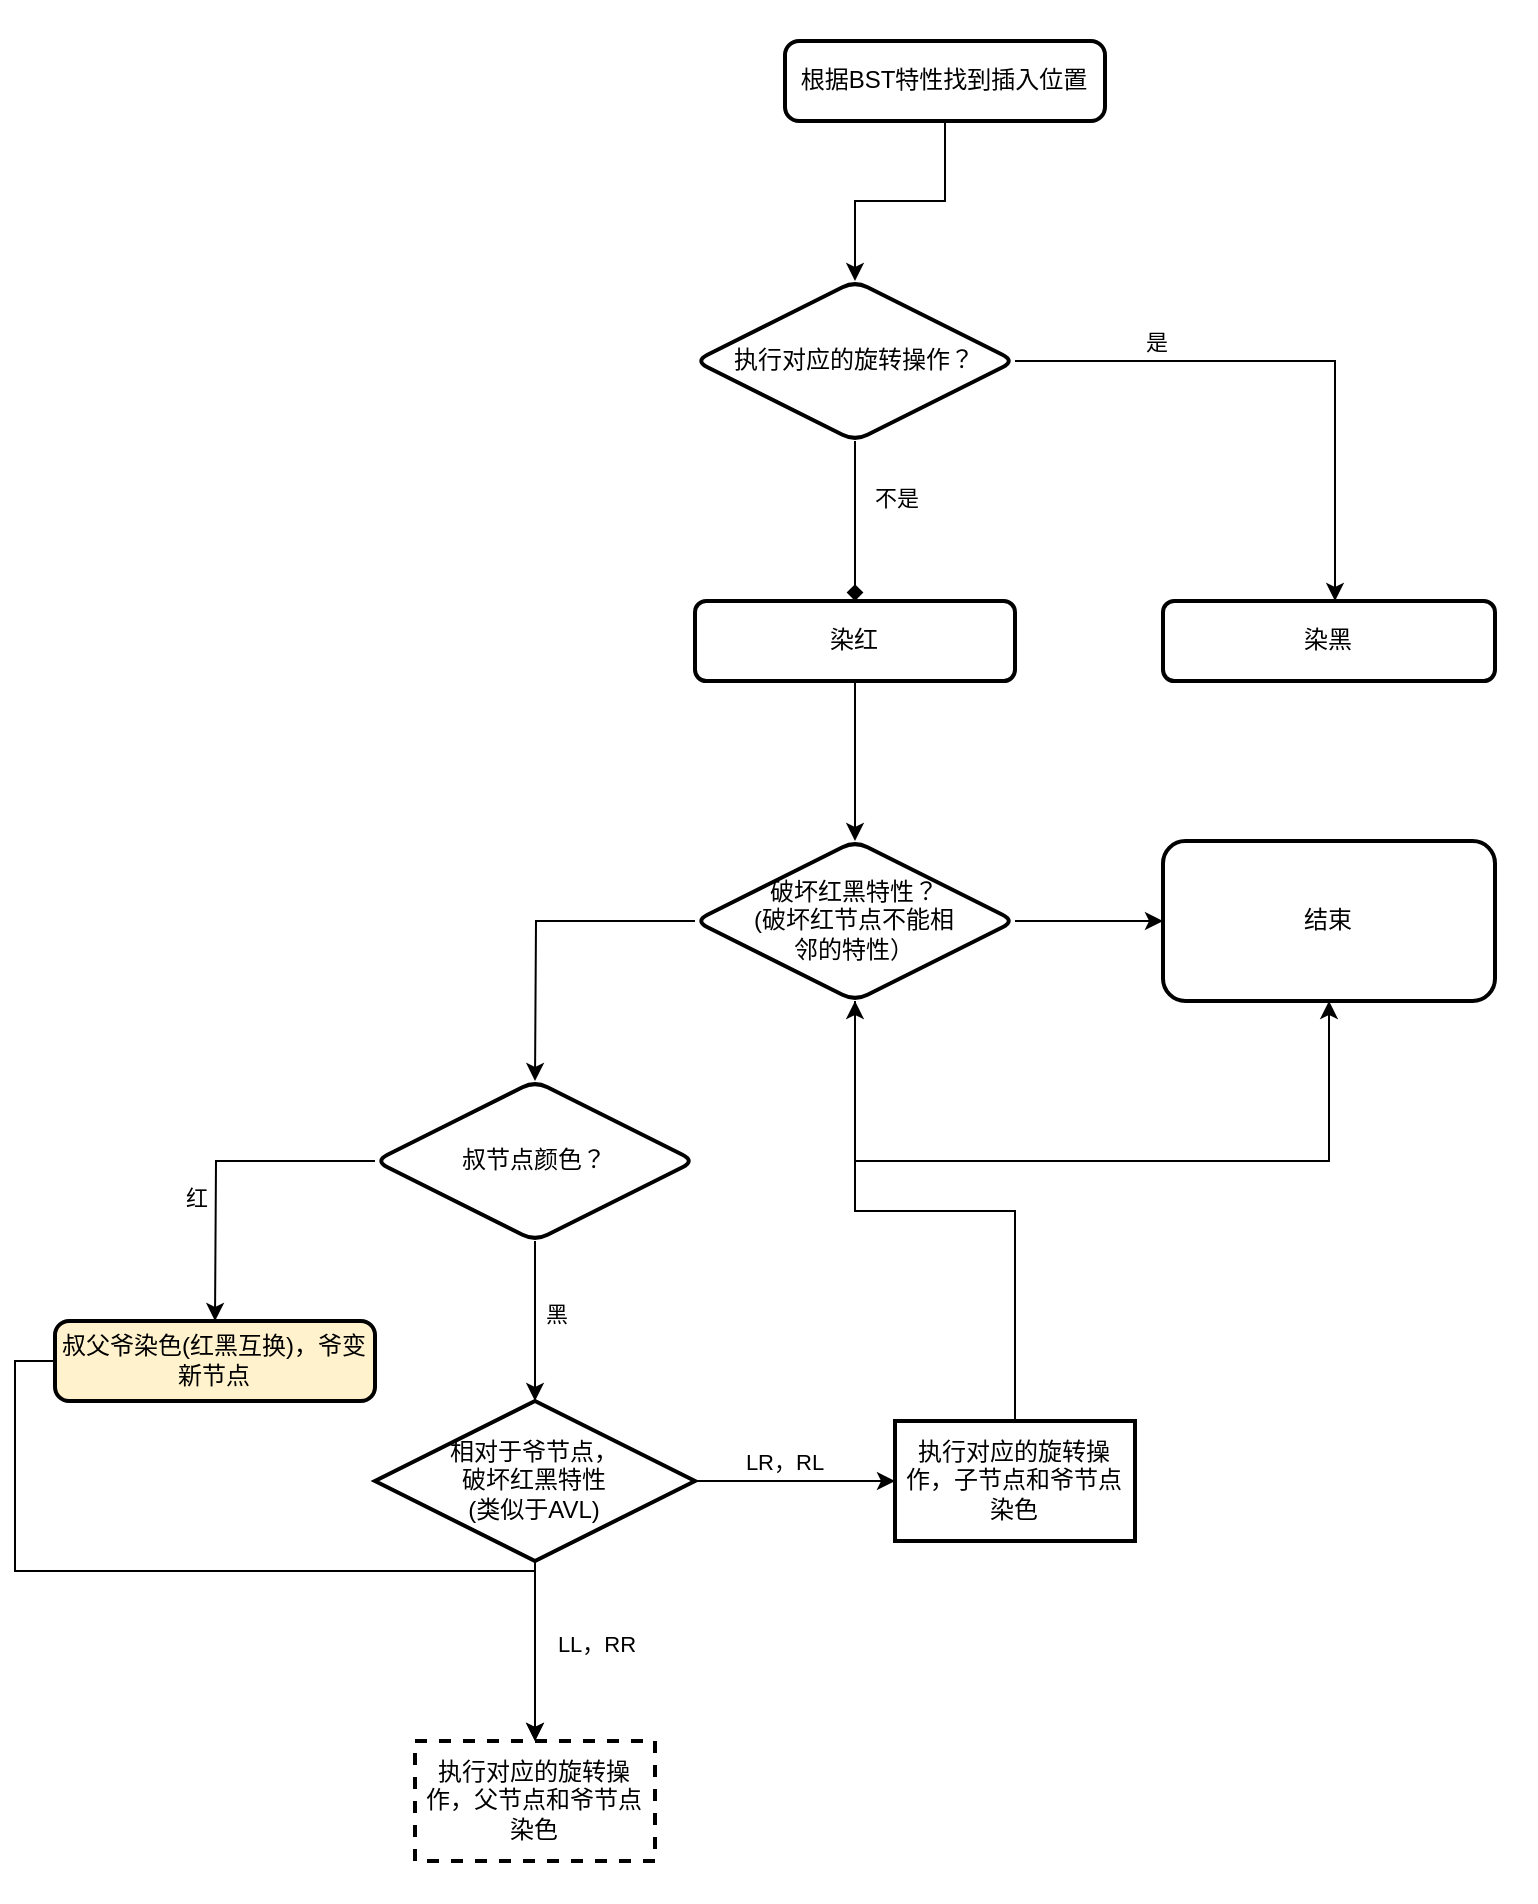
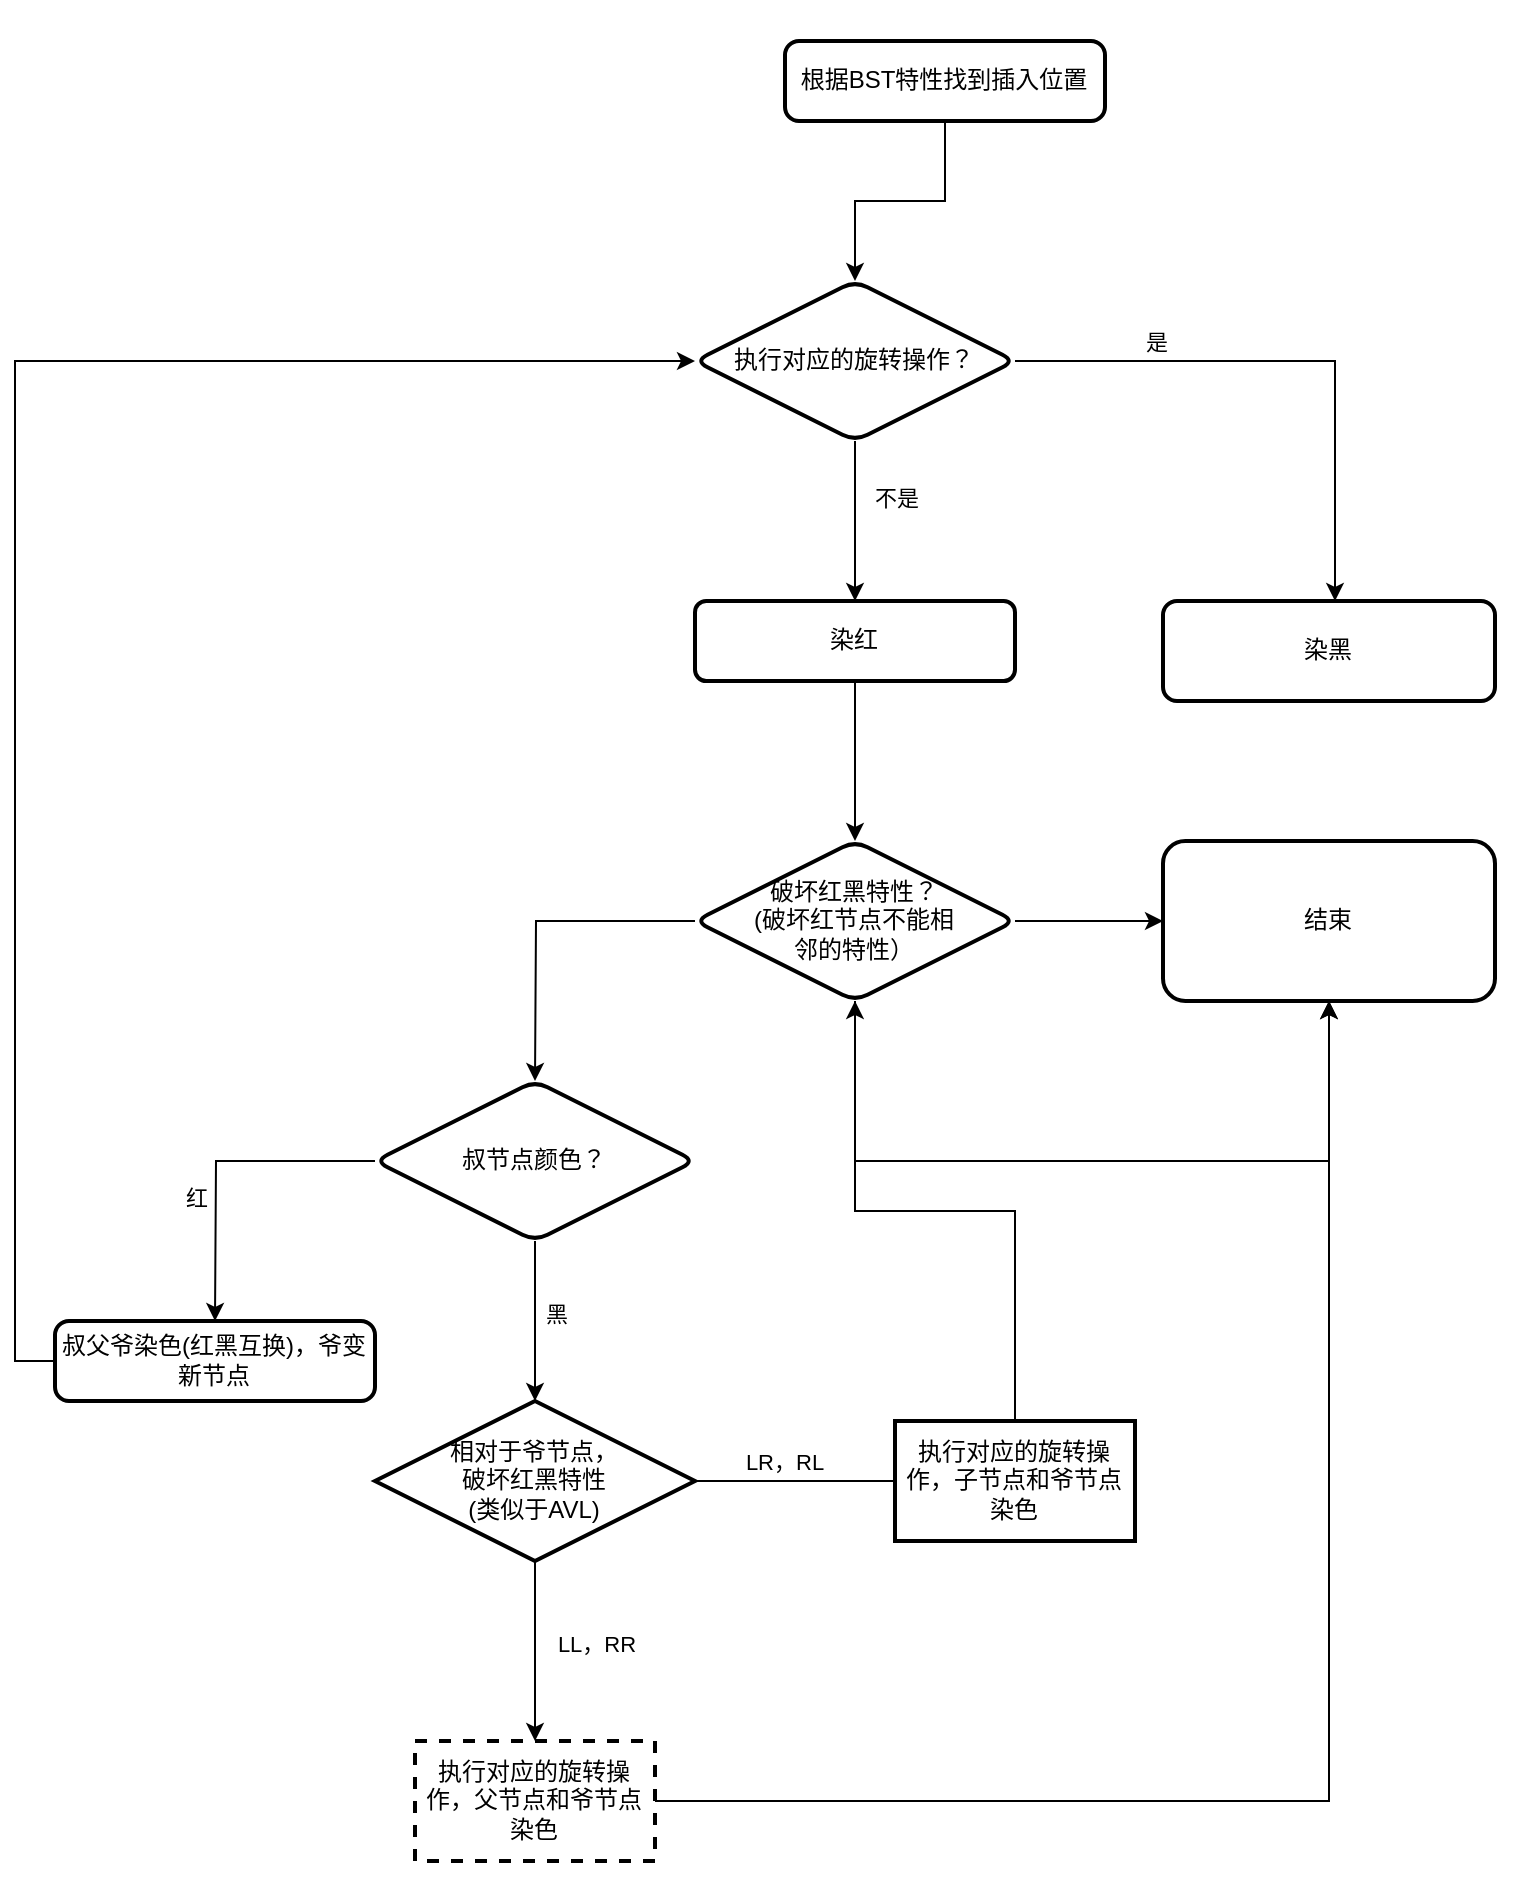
  <mxCell id="0" />
  <mxCell id="1" parent="0" />
  <mxCell id="2" value="" style="edgeStyle=orthogonalEdgeStyle;rounded=0;orthogonalLoop=1;jettySize=auto;html=1;" edge="1" parent="1" source="3" target="8"><mxGeometry relative="1" as="geometry" /></mxCell>
  <mxCell id="3" value="根据BST特性找到插入位置" style="rounded=1;whiteSpace=wrap;html=1;absoluteArcSize=1;arcSize=14;strokeWidth=2;" vertex="1" parent="1"><mxGeometry x="385" y="20" width="160" height="40" as="geometry" /></mxCell>
  <mxCell id="4" value="" style="edgeStyle=orthogonalEdgeStyle;rounded=0;orthogonalLoop=1;jettySize=auto;html=1;" edge="1" parent="1" source="8" target="9"><mxGeometry relative="1" as="geometry"><mxPoint x="580" y="300" as="targetPoint" /><Array as="points"><mxPoint x="660" y="180" /></Array></mxGeometry></mxCell>
  <mxCell id="5" value="是" style="edgeLabel;html=1;align=center;verticalAlign=middle;resizable=0;points=[];" vertex="1" connectable="0" parent="4"><mxGeometry x="-0.499" y="-2" relative="1" as="geometry"><mxPoint y="-12" as="offset" /></mxGeometry></mxCell>
- <mxCell id="6" value="" style="edgeStyle=orthogonalEdgeStyle;rounded=0;orthogonalLoop=1;jettySize=auto;html=1;endArrow=diamond;" edge="1" parent="1" source="8" target="11"><mxGeometry relative="1" as="geometry" /></mxCell>
+ <mxCell id="6" value="" style="edgeStyle=orthogonalEdgeStyle;rounded=0;orthogonalLoop=1;jettySize=auto;html=1;" edge="1" parent="1" source="8" target="11"><mxGeometry relative="1" as="geometry" /></mxCell>
  <mxCell id="7" value="不是" style="edgeLabel;html=1;align=center;verticalAlign=middle;resizable=0;points=[];" vertex="1" connectable="0" parent="6"><mxGeometry x="-0.302" y="1" relative="1" as="geometry"><mxPoint x="19" as="offset" /></mxGeometry></mxCell>
  <mxCell id="8" value="执行对应的旋转操作？" style="rhombus;whiteSpace=wrap;html=1;rounded=1;arcSize=14;strokeWidth=2;" vertex="1" parent="1"><mxGeometry x="340" y="140" width="160" height="80" as="geometry" /></mxCell>
- <mxCell id="9" value="染黑" style="whiteSpace=wrap;html=1;rounded=1;arcSize=14;strokeWidth=2;" vertex="1" parent="1"><mxGeometry x="574" y="300" width="166" height="40" as="geometry" /></mxCell>
+ <mxCell id="9" value="染黑" style="whiteSpace=wrap;html=1;rounded=1;arcSize=14;strokeWidth=2;" vertex="1" parent="1"><mxGeometry x="574" y="300" width="166" height="50" as="geometry" /></mxCell>
  <mxCell id="10" value="" style="edgeStyle=orthogonalEdgeStyle;rounded=0;orthogonalLoop=1;jettySize=auto;html=1;" edge="1" parent="1" source="11" target="15"><mxGeometry relative="1" as="geometry" /></mxCell>
  <mxCell id="11" value="染红" style="whiteSpace=wrap;html=1;rounded=1;arcSize=14;strokeWidth=2;" vertex="1" parent="1"><mxGeometry x="340" y="300" width="160" height="40" as="geometry" /></mxCell>
  <mxCell id="12" value="" style="edgeStyle=orthogonalEdgeStyle;rounded=0;orthogonalLoop=1;jettySize=auto;html=1;" edge="1" parent="1" source="15" target="16"><mxGeometry relative="1" as="geometry" /></mxCell>
  <mxCell id="13" style="edgeStyle=orthogonalEdgeStyle;rounded=0;orthogonalLoop=1;jettySize=auto;html=1;exitX=0.5;exitY=1;exitDx=0;exitDy=0;entryX=0.5;entryY=1;entryDx=0;entryDy=0;" edge="1" parent="1" source="15" target="16"><mxGeometry relative="1" as="geometry"><Array as="points"><mxPoint x="420" y="580" /><mxPoint x="657" y="580" /></Array></mxGeometry></mxCell>
  <mxCell id="14" style="edgeStyle=orthogonalEdgeStyle;rounded=0;orthogonalLoop=1;jettySize=auto;html=1;exitX=0;exitY=0.5;exitDx=0;exitDy=0;" edge="1" parent="1" source="15"><mxGeometry relative="1" as="geometry"><mxPoint x="260" y="540" as="targetPoint" /></mxGeometry></mxCell>
  <mxCell id="15" value="破坏红黑特性？&lt;br&gt;(破坏红节点不能相&lt;br&gt;邻的特性）" style="rhombus;whiteSpace=wrap;html=1;rounded=1;arcSize=14;strokeWidth=2;" vertex="1" parent="1"><mxGeometry x="340" y="420" width="160" height="80" as="geometry" /></mxCell>
  <mxCell id="16" value="结束" style="whiteSpace=wrap;html=1;rounded=1;arcSize=14;strokeWidth=2;" vertex="1" parent="1"><mxGeometry x="574" y="420" width="166" height="80" as="geometry" /></mxCell>
  <mxCell id="17" style="edgeStyle=orthogonalEdgeStyle;rounded=0;orthogonalLoop=1;jettySize=auto;html=1;exitX=0;exitY=0.5;exitDx=0;exitDy=0;" edge="1" parent="1" source="21"><mxGeometry relative="1" as="geometry"><mxPoint x="100" y="660" as="targetPoint" /></mxGeometry></mxCell>
  <mxCell id="18" value="红" style="edgeLabel;html=1;align=center;verticalAlign=middle;resizable=0;points=[];" vertex="1" connectable="0" parent="17"><mxGeometry x="0.232" y="-3" relative="1" as="geometry"><mxPoint x="-7" as="offset" /></mxGeometry></mxCell>
  <mxCell id="19" value="" style="edgeStyle=orthogonalEdgeStyle;rounded=0;orthogonalLoop=1;jettySize=auto;html=1;" edge="1" parent="1" source="21" target="28"><mxGeometry relative="1" as="geometry"><mxPoint x="260" y="710" as="targetPoint" /></mxGeometry></mxCell>
  <mxCell id="20" value="黑" style="edgeLabel;html=1;align=center;verticalAlign=middle;resizable=0;points=[];" vertex="1" connectable="0" parent="19"><mxGeometry x="-0.2" y="2" relative="1" as="geometry"><mxPoint x="8" y="4" as="offset" /></mxGeometry></mxCell>
  <mxCell id="21" value="叔节点颜色？" style="rhombus;whiteSpace=wrap;html=1;rounded=1;arcSize=14;strokeWidth=2;" vertex="1" parent="1"><mxGeometry x="180" y="540" width="160" height="80" as="geometry" /></mxCell>
- <mxCell id="22" style="edgeStyle=orthogonalEdgeStyle;rounded=0;orthogonalLoop=1;jettySize=auto;html=1;exitX=0;exitY=0.5;exitDx=0;exitDy=0;" edge="1" parent="1" source="23" target="32"><mxGeometry relative="1" as="geometry"><mxPoint x="0" y="560" as="targetPoint" /></mxGeometry></mxCell>
- <mxCell id="23" value="叔父爷染色(红黑互换)，爷变新节点" style="rounded=1;whiteSpace=wrap;html=1;absoluteArcSize=1;arcSize=14;strokeWidth=2;fillColor=#fff2cc;" vertex="1" parent="1"><mxGeometry y="660" width="160" height="40" as="geometry" x="20" /></mxCell>
- <mxCell id="24" value="" style="edgeStyle=orthogonalEdgeStyle;rounded=0;orthogonalLoop=1;jettySize=auto;html=1;" edge="1" parent="1" source="28" target="30"><mxGeometry relative="1" as="geometry" /></mxCell>
+ <mxCell id="22" style="edgeStyle=orthogonalEdgeStyle;rounded=0;orthogonalLoop=1;jettySize=auto;html=1;exitX=0;exitY=0.5;exitDx=0;exitDy=0;entryX=0;entryY=0.5;entryDx=0;entryDy=0;" edge="1" parent="1" source="23" target="8"><mxGeometry relative="1" as="geometry"><mxPoint x="0" y="560" as="targetPoint" /></mxGeometry></mxCell>
+ <mxCell id="23" value="叔父爷染色(红黑互换)，爷变新节点" style="rounded=1;whiteSpace=wrap;html=1;absoluteArcSize=1;arcSize=14;strokeWidth=2;" vertex="1" parent="1"><mxGeometry y="660" width="160" height="40" as="geometry" x="20" /></mxCell>
+ <mxCell id="24" value="" style="edgeStyle=orthogonalEdgeStyle;rounded=0;orthogonalLoop=1;jettySize=auto;html=1;endArrow=none;" edge="1" parent="1" source="28" target="30"><mxGeometry relative="1" as="geometry" /></mxCell>
  <mxCell id="25" value="LR，RL" style="edgeLabel;html=1;align=center;verticalAlign=middle;resizable=0;points=[];" vertex="1" connectable="0" parent="24"><mxGeometry x="-0.118" relative="1" as="geometry"><mxPoint y="-10" as="offset" /></mxGeometry></mxCell>
  <mxCell id="26" value="" style="edgeStyle=orthogonalEdgeStyle;rounded=0;orthogonalLoop=1;jettySize=auto;html=1;" edge="1" parent="1" source="28" target="32"><mxGeometry relative="1" as="geometry" /></mxCell>
  <mxCell id="27" value="LL，RR" style="edgeLabel;html=1;align=center;verticalAlign=middle;resizable=0;points=[];" vertex="1" connectable="0" parent="26"><mxGeometry x="-0.342" y="-2" relative="1" as="geometry"><mxPoint x="32" y="11" as="offset" /></mxGeometry></mxCell>
  <mxCell id="28" value="&lt;span style=&quot;&quot;&gt;相对于爷节点，&lt;br&gt;破坏红黑特性&lt;br&gt;(类似于AVL)&lt;/span&gt;" style="strokeWidth=2;html=1;shape=mxgraph.flowchart.decision;whiteSpace=wrap;" vertex="1" parent="1"><mxGeometry x="180" y="700" width="160" height="80" as="geometry" /></mxCell>
  <mxCell id="29" style="edgeStyle=orthogonalEdgeStyle;rounded=0;orthogonalLoop=1;jettySize=auto;html=1;" edge="1" parent="1" source="30" target="15"><mxGeometry relative="1" as="geometry" /></mxCell>
  <mxCell id="30" value="&lt;span style=&quot;&quot;&gt;执行对应的旋转操作，子节点和爷节点染色&lt;/span&gt;" style="whiteSpace=wrap;html=1;strokeWidth=2;" vertex="1" parent="1"><mxGeometry x="440" y="710" width="120" height="60" as="geometry" /></mxCell>
+ <mxCell id="31" style="edgeStyle=orthogonalEdgeStyle;rounded=0;orthogonalLoop=1;jettySize=auto;html=1;" edge="1" parent="1" source="32" target="16"><mxGeometry relative="1" as="geometry" /></mxCell>
  <mxCell id="32" value="执行对应的旋转操作，父节点和爷节点染色" style="whiteSpace=wrap;html=1;strokeWidth=2;dashed=1;" vertex="1" parent="1"><mxGeometry x="200" y="870" width="120" height="60" as="geometry" /></mxCell>
